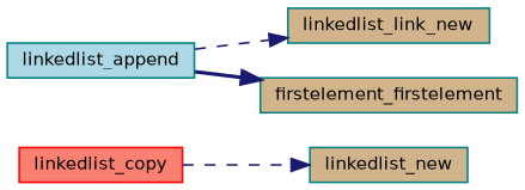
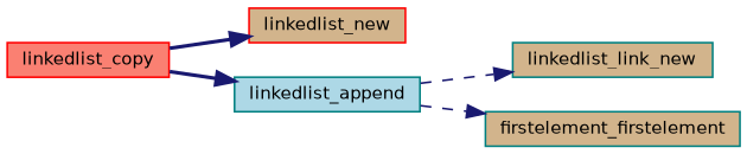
  digraph {
    rankdir=LR
    node [color=teal fillcolor=tan fontname=Helvetica fontsize=10 shape=record style=filled]
    edge [color=midnightblue fontname=Helvetica fontsize=10 labelfontname=Helvetica labelfontsize=10 style=dashed]
    n1 [color=red fillcolor=salmon fontcolor=black height=0.2 label=linkedlist_copy width=0.4]
-   n2 [height=0.2 label=linkedlist_new width=0.4]
+   n2 [color=red height=0.2 label=linkedlist_new width=0.4]
    n3 [fillcolor=lightblue height=0.2 label=linkedlist_append width=0.4]
    n4 [height=0.2 label=linkedlist_link_new width=0.4]
    n5 [height=0.2 label=firstelement_firstelement width=0.4]
-   n1 -> n2
+   n1 -> n2 [style=bold]
+   n1 -> n3 [style=bold]
    n3 -> n4
-   n3 -> n5 [style=bold]
+   n3 -> n5
  }
